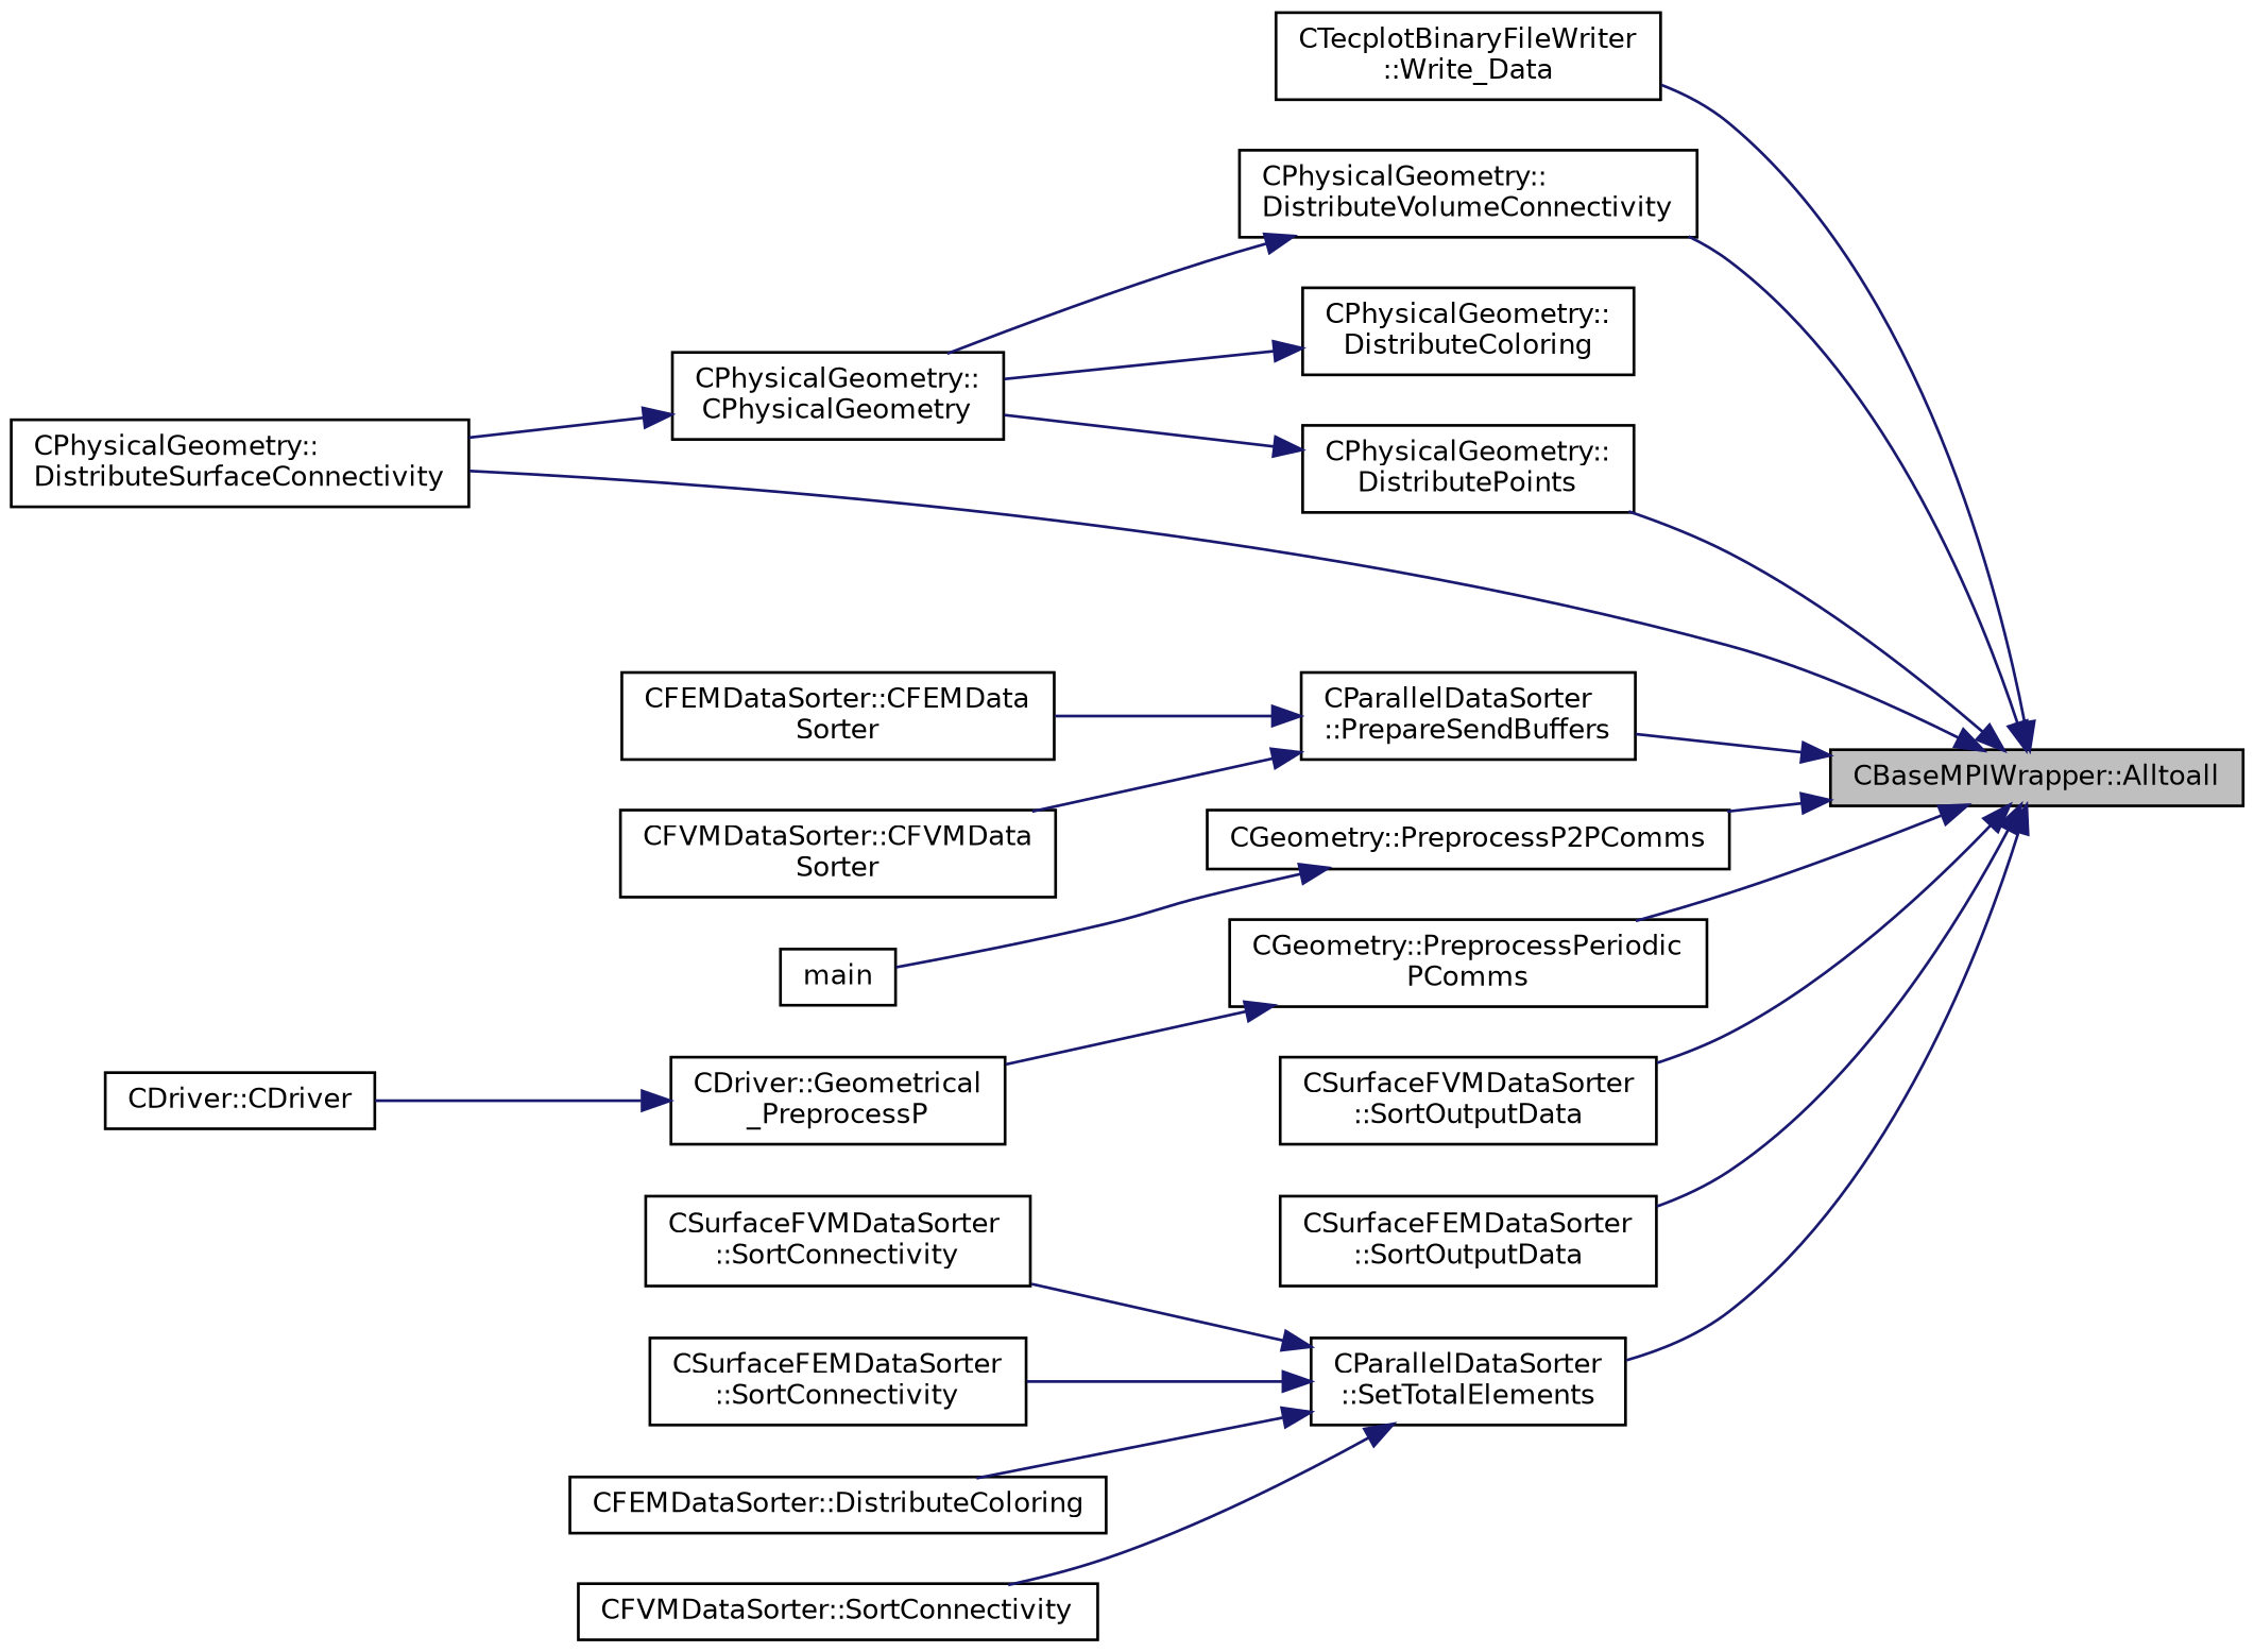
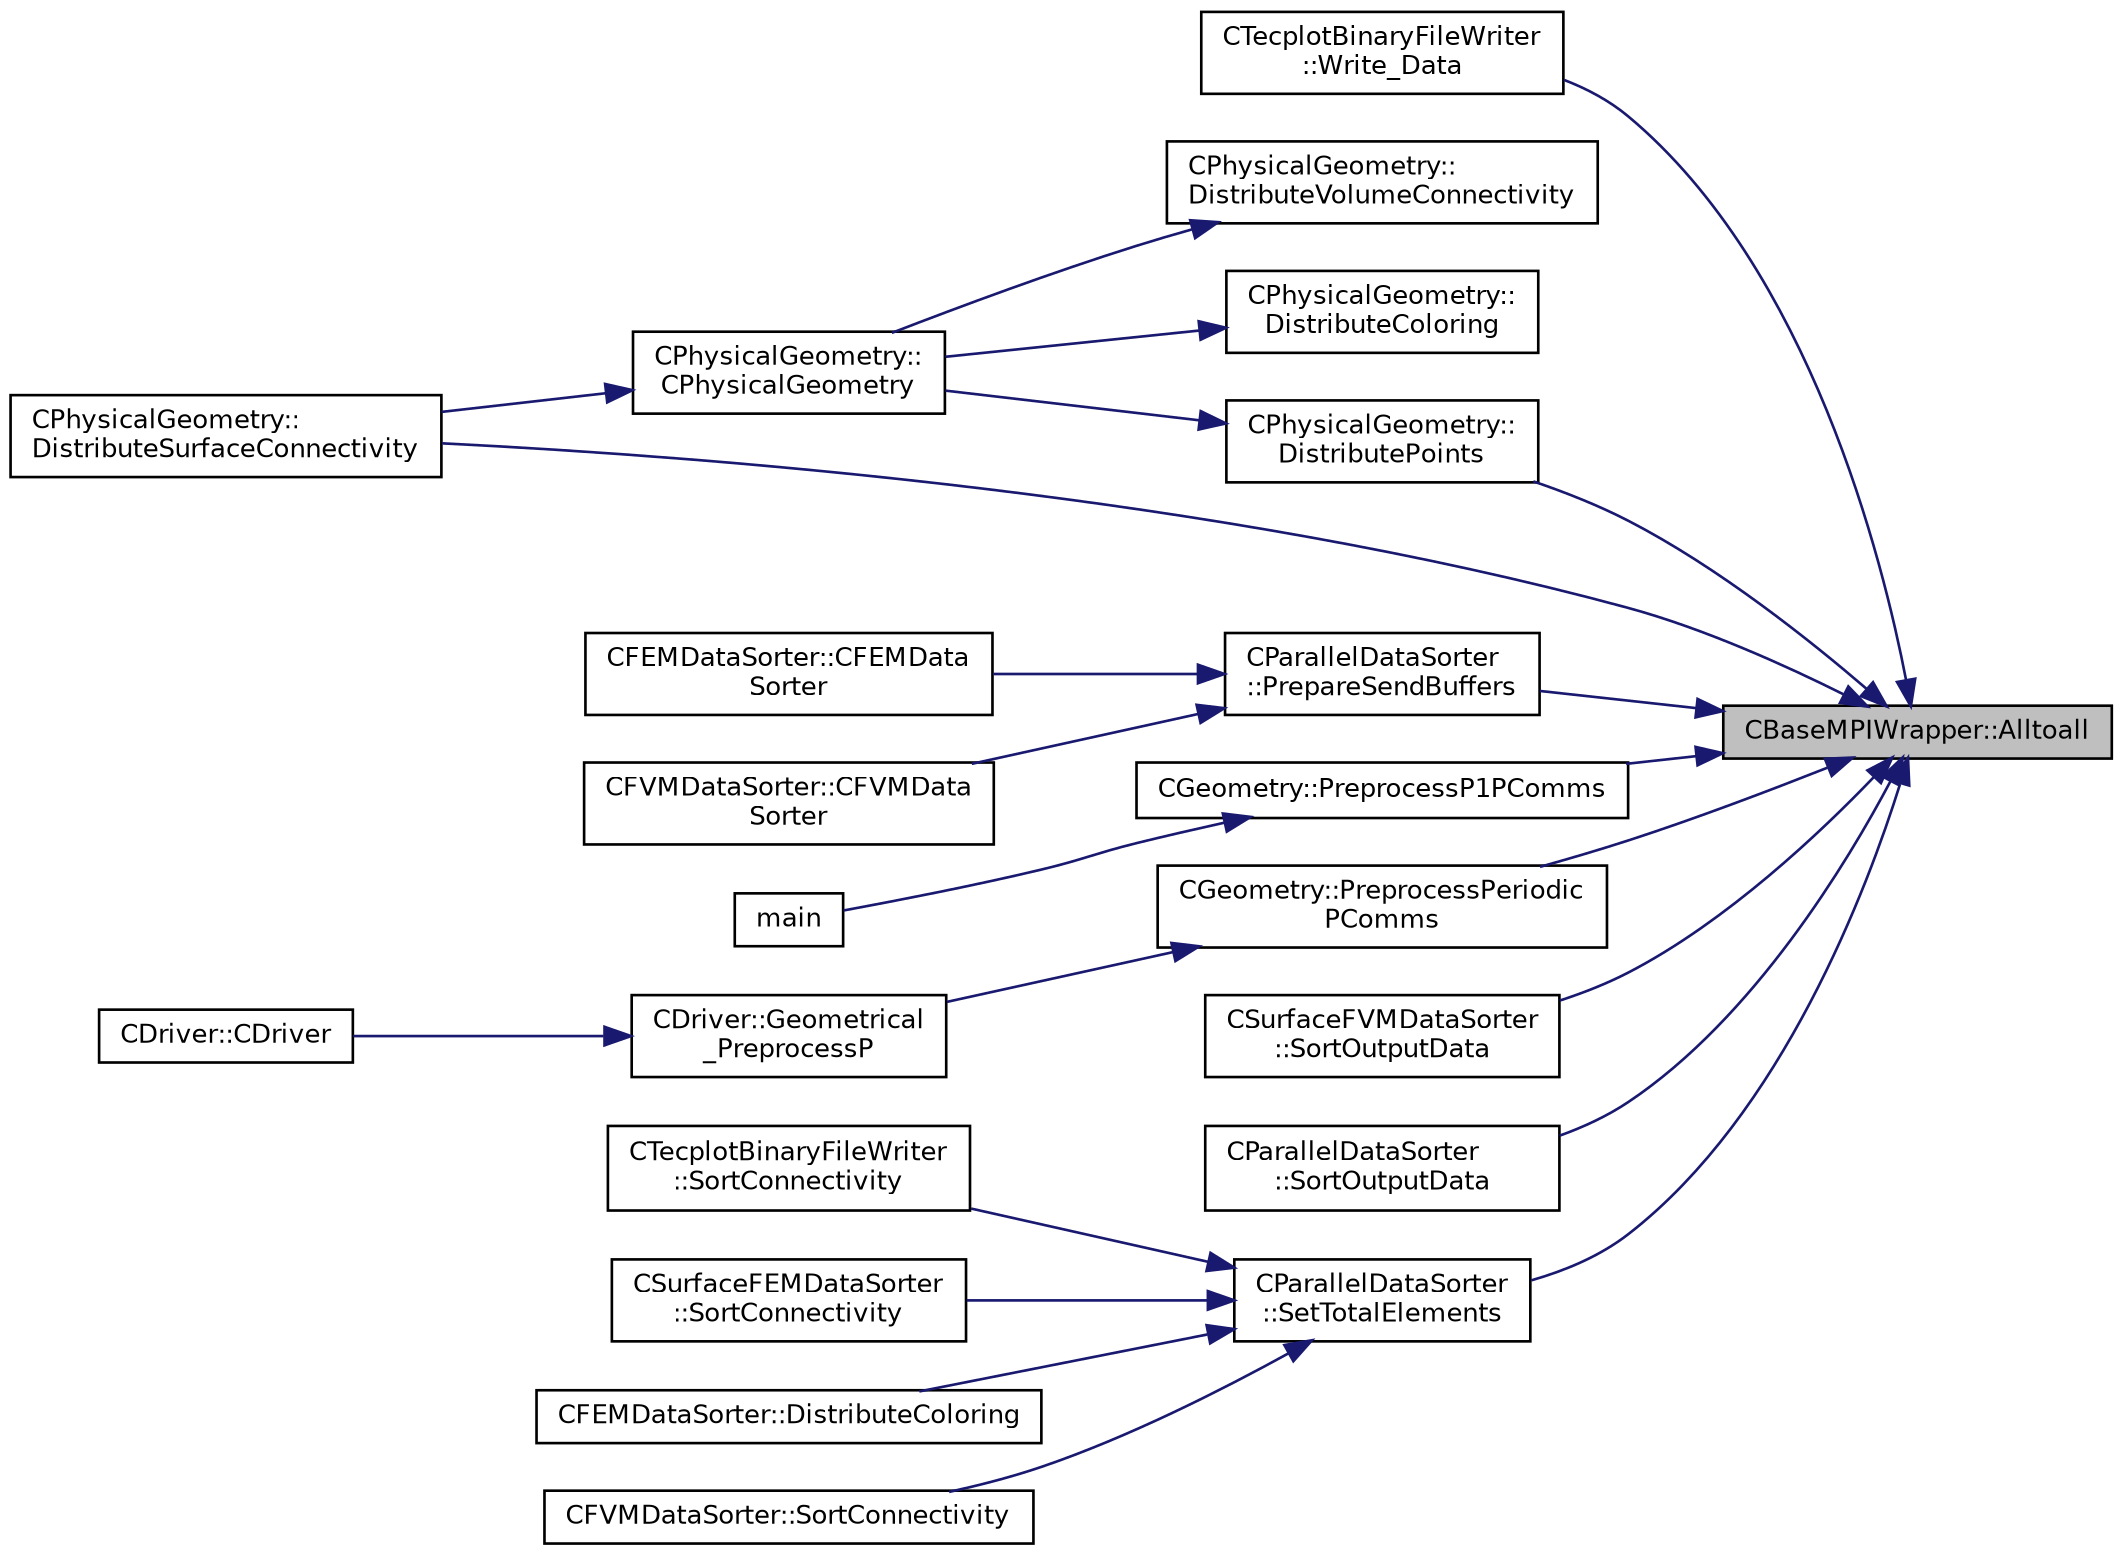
  digraph {
    rankdir=RL
    node [color=black fillcolor=white fontname=Helvetica fontsize=10 shape=record style=filled]
    edge [color=midnightblue dir=back fontname=Helvetica fontsize=10 labelfontname=Helvetica labelfontsize=10 style=solid]
    n1 [fillcolor=grey75 fontcolor=black height=0.2 label="CBaseMPIWrapper::Alltoall" width=0.4]
    n2 [height=0.2 label="CPhysicalGeometry::\lDistributePoints" width=0.4]
    n3 [height=0.2 label="CPhysicalGeometry::\lDistributeSurfaceConnectivity" width=0.4]
    n4 [height=0.2 label="CPhysicalGeometry::\lDistributeVolumeConnectivity" width=0.4]
    n5 [height=0.2 label="CParallelDataSorter\l::PrepareSendBuffers" width=0.4]
-   n6 [height=0.2 label="CGeometry::PreprocessP2PComms" width=0.4]
+   n6 [height=0.2 label="CGeometry::PreprocessP1PComms" width=0.4]
    n7 [height=0.2 label="CGeometry::PreprocessPeriodic\lPComms" width=0.4]
    n8 [height=0.2 label="CParallelDataSorter\l::SetTotalElements" width=0.4]
    n9 [height=0.2 label="CSurfaceFVMDataSorter\l::SortOutputData" width=0.4]
-   n10 [height=0.2 label="CSurfaceFEMDataSorter\l::SortOutputData" width=0.4]
+   n10 [height=0.2 label="CParallelDataSorter\l::SortOutputData" width=0.4]
    n11 [height=0.2 label="CTecplotBinaryFileWriter\l::Write_Data" width=0.4]
    n12 [height=0.2 label="CPhysicalGeometry::\lDistributeColoring" width=0.4]
    n13 [height=0.2 label="CPhysicalGeometry::\lCPhysicalGeometry" width=0.4]
    n14 [height=0.2 label="CFEMDataSorter::CFEMData\lSorter" width=0.4]
    n15 [height=0.2 label="CFVMDataSorter::CFVMData\lSorter" width=0.4]
    n16 [height=0.2 label=main width=0.4]
    n17 [height=0.2 label="CDriver::Geometrical\l_PreprocessP" width=0.4]
    n18 [height=0.2 label="CFEMDataSorter::DistributeColoring" width=0.4]
    n19 [height=0.2 label="CFVMDataSorter::SortConnectivity" width=0.4]
-   n20 [height=0.2 label="CSurfaceFVMDataSorter\l::SortConnectivity" width=0.4]
+   n20 [height=0.2 label="CTecplotBinaryFileWriter\l::SortConnectivity" width=0.4]
    n21 [height=0.2 label="CSurfaceFEMDataSorter\l::SortConnectivity" width=0.4]
    n22 [height=0.2 label="CDriver::CDriver" width=0.4]
    n1 -> n2
    n1 -> n3
-   n1 -> n4
    n1 -> n5
    n1 -> n6
    n1 -> n7
    n1 -> n8
    n1 -> n9
    n1 -> n10
    n1 -> n11
    n2 -> n13
    n4 -> n13
    n5 -> n14
    n5 -> n15
    n6 -> n16
    n7 -> n17
    n8 -> n18
    n8 -> n19
    n8 -> n20
    n8 -> n21
    n12 -> n13
    n13 -> n3
    n17 -> n22
  }
